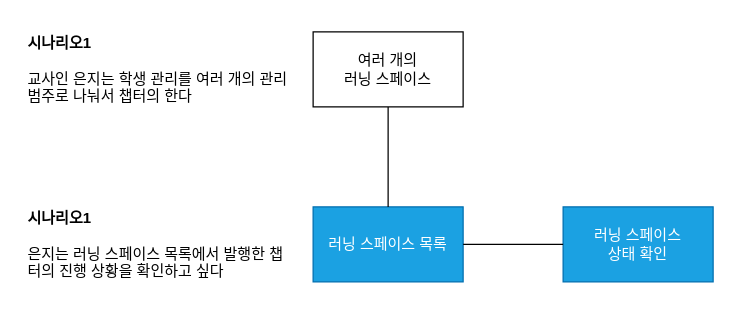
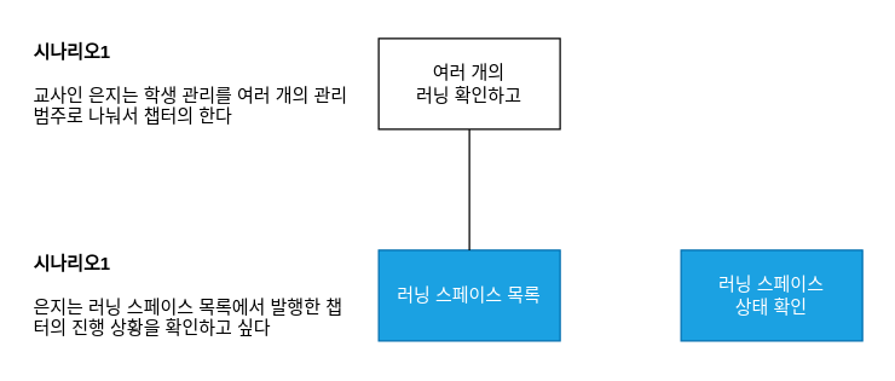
  <mxCell id="0" />
  <mxCell id="1" parent="0" />
- <mxCell id="2" value="여러 개의 &lt;br&gt;러닝 스페이스" style="rounded=0;whiteSpace=wrap;html=1;" vertex="1" parent="1"><mxGeometry x="250" y="25" width="120" height="60" as="geometry" /></mxCell>
+ <mxCell id="2" value="여러 개의 &lt;br&gt;러닝 확인하고" style="rounded=0;whiteSpace=wrap;html=1;" vertex="1" parent="1"><mxGeometry x="250" y="25" width="120" height="60" as="geometry" /></mxCell>
  <mxCell id="3" value="러닝 스페이스 목록" style="rounded=0;whiteSpace=wrap;html=1;fillColor=#1ba1e2;fontColor=#ffffff;strokeColor=#006EAF;" vertex="1" parent="1"><mxGeometry x="250" y="165" width="120" height="60" as="geometry" /></mxCell>
  <mxCell id="4" value="러닝 스페이스&lt;br&gt;상태 확인" style="whiteSpace=wrap;html=1;rounded=0;fillColor=#1ba1e2;fontColor=#ffffff;strokeColor=#006EAF;" vertex="1" parent="1"><mxGeometry x="450" y="165" width="120" height="60" as="geometry" /></mxCell>
- <mxCell id="5" value="" style="endArrow=none;html=1;rounded=0;exitX=1;exitY=0.5;exitDx=0;exitDy=0;entryX=0;entryY=0.5;entryDx=0;entryDy=0;" edge="1" parent="1" source="3" target="4"><mxGeometry width="50" height="50" relative="1" as="geometry"><mxPoint x="440" y="235" as="sourcePoint" /><mxPoint x="490" y="185" as="targetPoint" /></mxGeometry></mxCell>
  <mxCell id="6" value="" style="endArrow=none;html=1;rounded=0;entryX=0.5;entryY=1;entryDx=0;entryDy=0;exitX=0.5;exitY=0;exitDx=0;exitDy=0;" edge="1" parent="1" source="3" target="2"><mxGeometry width="50" height="50" relative="1" as="geometry"><mxPoint x="440" y="235" as="sourcePoint" /><mxPoint x="490" y="185" as="targetPoint" /></mxGeometry></mxCell>
  <mxCell id="7" value="&lt;b&gt;시나리오1&lt;/b&gt;&lt;br&gt;&lt;br&gt;교사인 은지는 학생 관리를 여러 개의 관리 범주로 나눠서 챕터의 한다&amp;nbsp;" style="text;html=1;strokeColor=none;fillColor=none;align=left;verticalAlign=middle;whiteSpace=wrap;rounded=0;" vertex="1" parent="1"><mxGeometry x="20" y="20" width="210" height="70" as="geometry" /></mxCell>
  <mxCell id="8" value="&lt;b&gt;시나리오1&lt;/b&gt;&lt;br&gt;&lt;br&gt;은지는 러닝 스페이스 목록에서 발행한 챕터의 진행 상황을 확인하고 싶다" style="text;html=1;strokeColor=none;fillColor=none;align=left;verticalAlign=middle;whiteSpace=wrap;rounded=0;" vertex="1" parent="1"><mxGeometry x="20" y="160" width="210" height="70" as="geometry" /></mxCell>
